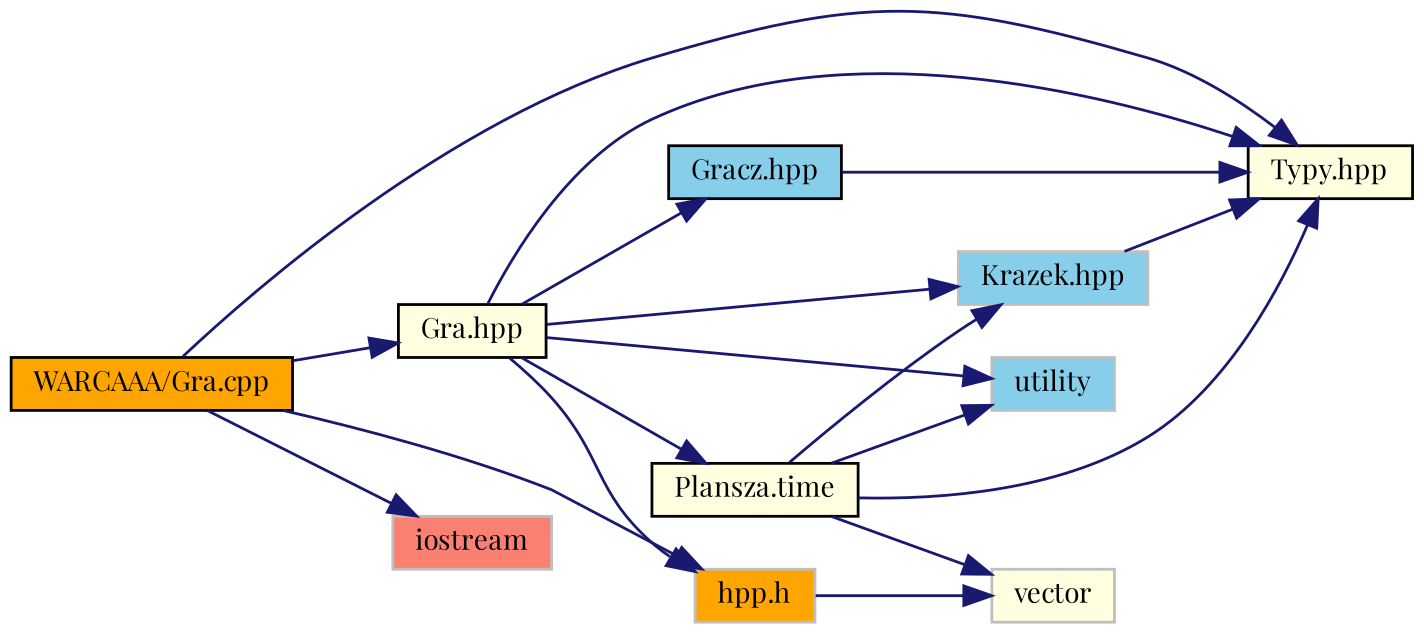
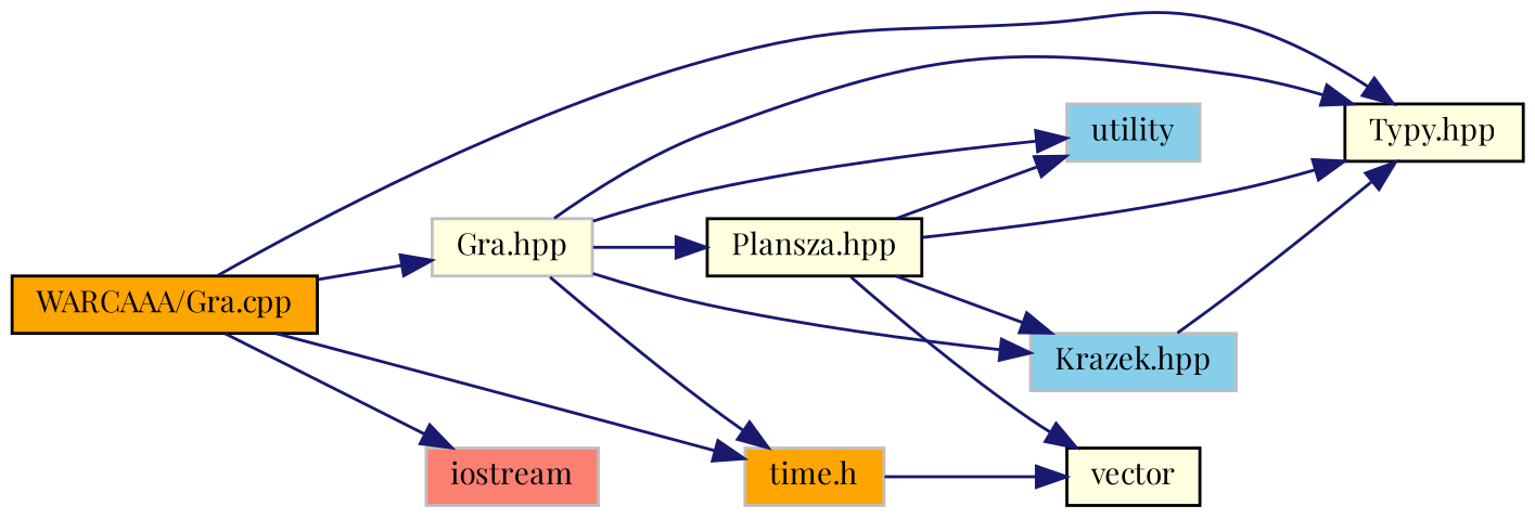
  digraph {
    fontname="Playfair Display"
    rankdir=LR
    node [color=black fillcolor=lightyellow fontname="Playfair Display" fontsize=10 shape=record style=filled]
    edge [color=midnightblue fontname="Playfair Display" fontsize=10 labelfontname=Helvetica labelfontsize=10 style=solid]
    n1 [fillcolor=orange fontcolor=black height=0.2 label="WARCAAA/Gra.cpp" width=0.4]
-   n2 [height=0.2 label="Gra.hpp" width=0.4]
+   n2 [color=grey75 height=0.2 label="Gra.hpp" width=0.4]
    n3 [height=0.2 label="Typy.hpp" width=0.4]
-   n4 [color=grey75 fillcolor=orange height=0.2 label="hpp.h" width=0.4]
+   n4 [color=grey75 fillcolor=orange height=0.2 label="time.h" width=0.4]
    n5 [color=grey75 fillcolor=salmon height=0.2 label=iostream width=0.4]
-   n6 [fillcolor=skyblue height=0.2 label="Gracz.hpp" width=0.4]
-   n7 [height=0.2 label="Plansza.time" width=0.4]
+   n7 [height=0.2 label="Plansza.hpp" width=0.4]
    n8 [color=grey75 fillcolor=skyblue height=0.2 label="Krazek.hpp" width=0.4]
    n9 [color=grey75 fillcolor=skyblue height=0.2 label=utility width=0.4]
-   n10 [color=grey75 height=0.2 label=vector width=0.4]
+   n10 [height=0.2 label=vector width=0.4]
    n1 -> n2
    n1 -> n3
    n1 -> n4
    n1 -> n5
    n2 -> n3
    n2 -> n4
-   n2 -> n6
    n2 -> n7
    n2 -> n8
    n2 -> n9
    n4 -> n10
-   n6 -> n3
    n7 -> n3
    n7 -> n8
    n7 -> n9
    n7 -> n10
    n8 -> n3
  }
